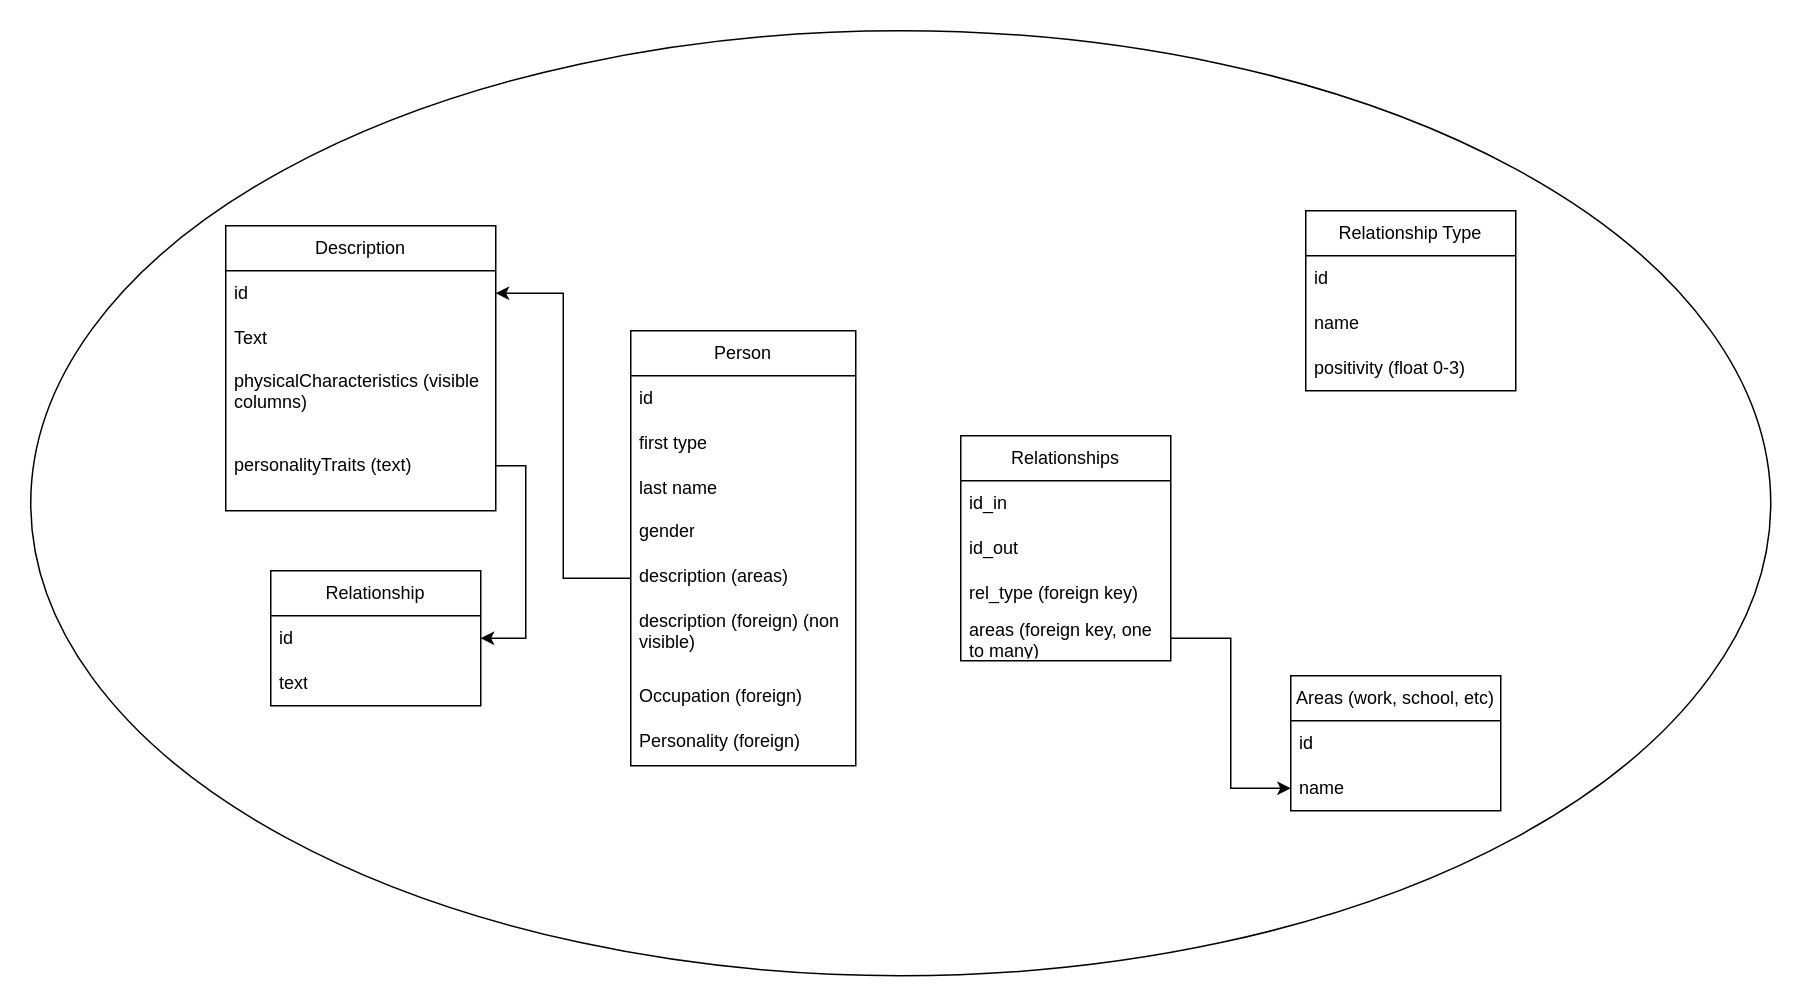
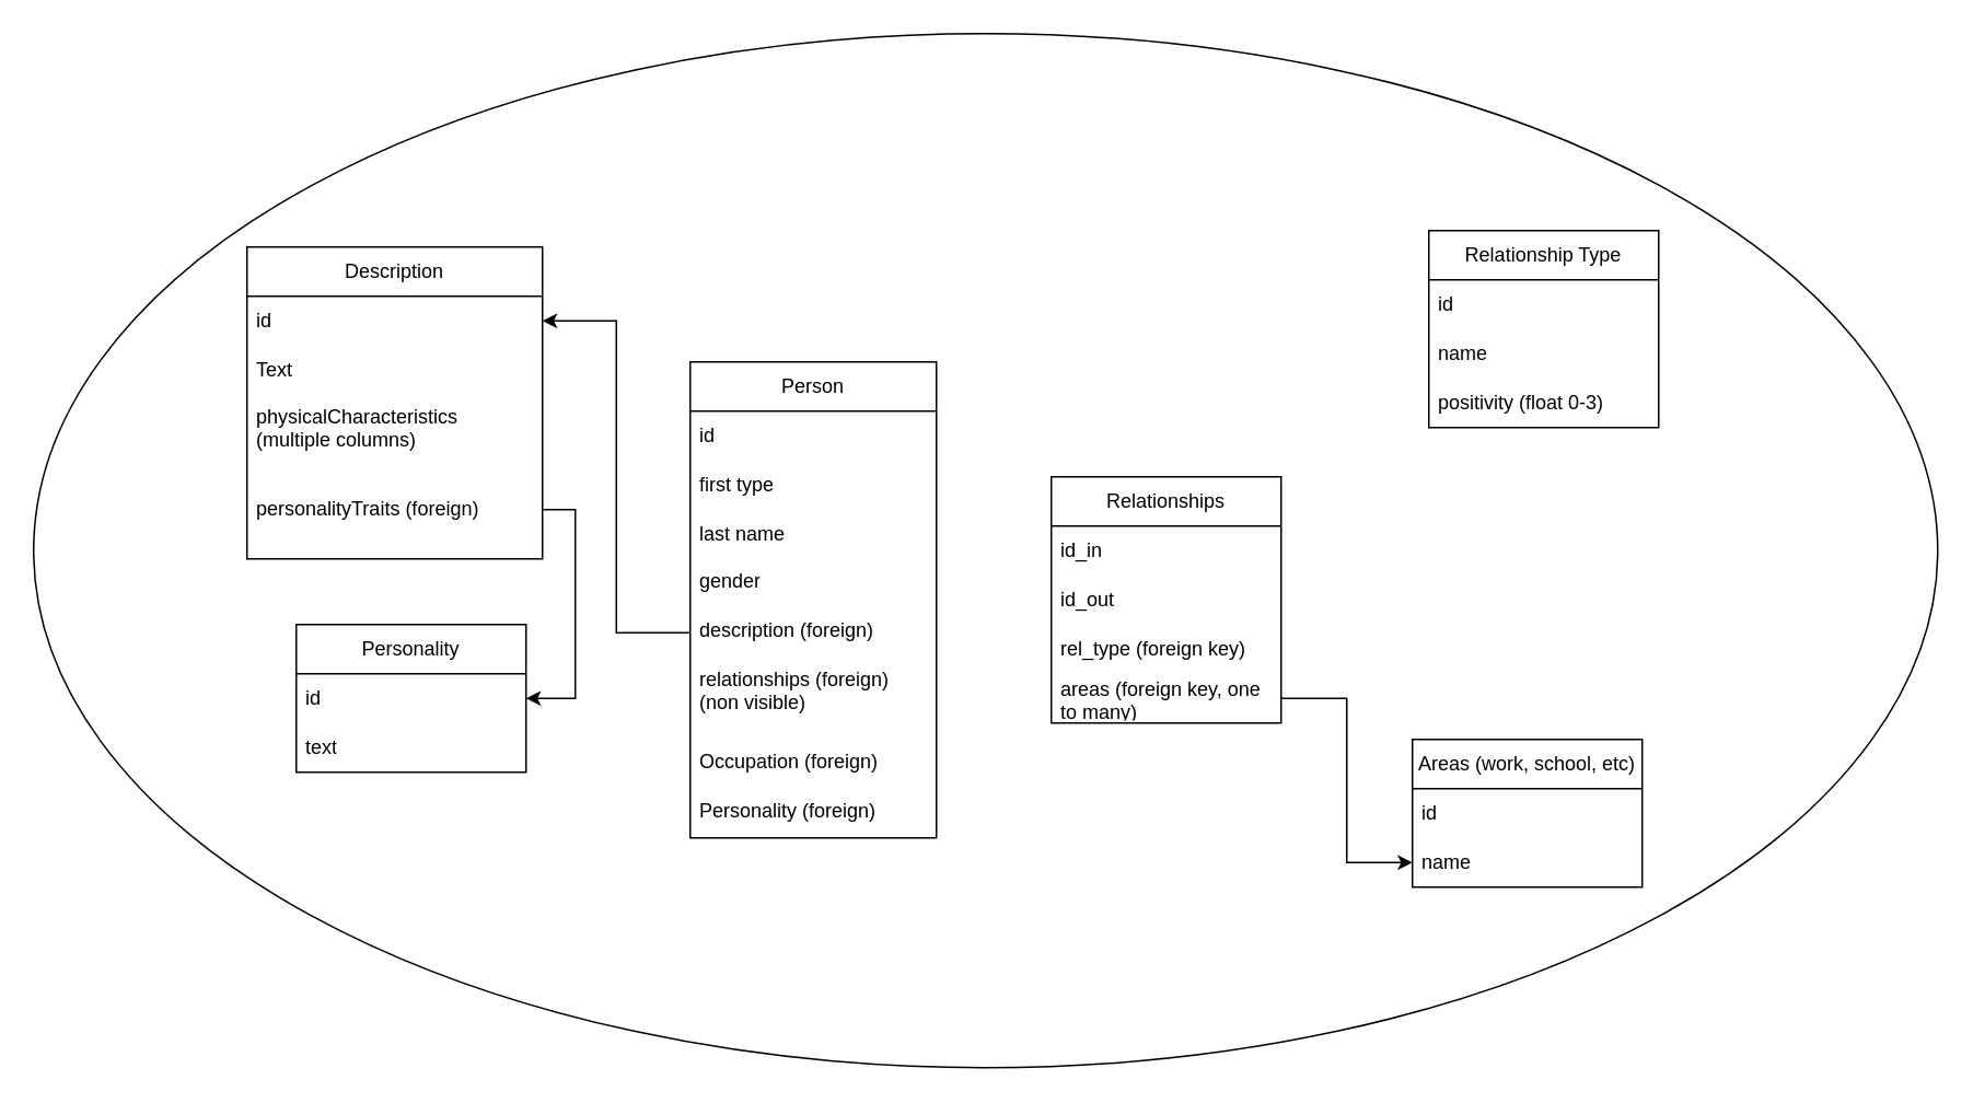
  <mxCell id="0" />
  <mxCell id="1" parent="0" />
  <mxCell id="2" value="" style="ellipse;whiteSpace=wrap;html=1;" vertex="1" parent="1"><mxGeometry x="20" y="20" width="1160" height="630" as="geometry" /></mxCell>
  <mxCell id="3" value="Person" style="swimlane;fontStyle=0;childLayout=stackLayout;horizontal=1;startSize=30;horizontalStack=0;resizeParent=1;resizeParentMax=0;resizeLast=0;collapsible=1;marginBottom=0;whiteSpace=wrap;html=1;" vertex="1" parent="1"><mxGeometry x="420" y="220" width="150" height="290" as="geometry" /></mxCell>
  <mxCell id="4" value="id" style="text;strokeColor=none;fillColor=none;align=left;verticalAlign=middle;spacingLeft=4;spacingRight=4;overflow=hidden;points=[[0,0.5],[1,0.5]];portConstraint=eastwest;rotatable=0;whiteSpace=wrap;html=1;" vertex="1" parent="3"><mxGeometry y="30" width="150" height="30" as="geometry" /></mxCell>
  <mxCell id="5" value="first type" style="text;strokeColor=none;fillColor=none;align=left;verticalAlign=middle;spacingLeft=4;spacingRight=4;overflow=hidden;points=[[0,0.5],[1,0.5]];portConstraint=eastwest;rotatable=0;whiteSpace=wrap;html=1;" vertex="1" parent="3"><mxGeometry y="60" width="150" height="30" as="geometry" /></mxCell>
  <mxCell id="6" value="last name" style="text;strokeColor=none;fillColor=none;align=left;verticalAlign=middle;spacingLeft=4;spacingRight=4;overflow=hidden;points=[[0,0.5],[1,0.5]];portConstraint=eastwest;rotatable=0;whiteSpace=wrap;html=1;" vertex="1" parent="3"><mxGeometry y="90" width="150" height="30" as="geometry" /></mxCell>
  <mxCell id="7" value="gender" style="text;strokeColor=none;fillColor=none;spacingLeft=4;spacingRight=4;overflow=hidden;rotatable=0;points=[[0,0.5],[1,0.5]];portConstraint=eastwest;fontSize=12;whiteSpace=wrap;html=1;" vertex="1" parent="3"><mxGeometry y="120" width="150" height="30" as="geometry" /></mxCell>
- <mxCell id="8" value="description (areas)" style="text;strokeColor=none;fillColor=none;spacingLeft=4;spacingRight=4;overflow=hidden;rotatable=0;points=[[0,0.5],[1,0.5]];portConstraint=eastwest;fontSize=12;whiteSpace=wrap;html=1;" vertex="1" parent="3"><mxGeometry y="150" width="150" height="30" as="geometry" /></mxCell>
- <mxCell id="9" value="description (foreign) (non visible)" style="text;strokeColor=none;fillColor=none;spacingLeft=4;spacingRight=4;overflow=hidden;rotatable=0;points=[[0,0.5],[1,0.5]];portConstraint=eastwest;fontSize=12;whiteSpace=wrap;html=1;" vertex="1" parent="3"><mxGeometry y="180" width="150" height="50" as="geometry" /></mxCell>
+ <mxCell id="8" value="description (foreign)" style="text;strokeColor=none;fillColor=none;spacingLeft=4;spacingRight=4;overflow=hidden;rotatable=0;points=[[0,0.5],[1,0.5]];portConstraint=eastwest;fontSize=12;whiteSpace=wrap;html=1;" vertex="1" parent="3"><mxGeometry y="150" width="150" height="30" as="geometry" /></mxCell>
+ <mxCell id="9" value="relationships (foreign) (non visible)" style="text;strokeColor=none;fillColor=none;spacingLeft=4;spacingRight=4;overflow=hidden;rotatable=0;points=[[0,0.5],[1,0.5]];portConstraint=eastwest;fontSize=12;whiteSpace=wrap;html=1;" vertex="1" parent="3"><mxGeometry y="180" width="150" height="50" as="geometry" /></mxCell>
  <mxCell id="10" value="Occupation (foreign)" style="text;strokeColor=none;fillColor=none;spacingLeft=4;spacingRight=4;overflow=hidden;rotatable=0;points=[[0,0.5],[1,0.5]];portConstraint=eastwest;fontSize=12;whiteSpace=wrap;html=1;" vertex="1" parent="3"><mxGeometry y="230" width="150" height="30" as="geometry" /></mxCell>
  <mxCell id="11" value="Personality (foreign)" style="text;strokeColor=none;fillColor=none;spacingLeft=4;spacingRight=4;overflow=hidden;rotatable=0;points=[[0,0.5],[1,0.5]];portConstraint=eastwest;fontSize=12;whiteSpace=wrap;html=1;" vertex="1" parent="3"><mxGeometry y="260" width="150" height="30" as="geometry" /></mxCell>
  <mxCell id="12" value="Relationships" style="swimlane;fontStyle=0;childLayout=stackLayout;horizontal=1;startSize=30;horizontalStack=0;resizeParent=1;resizeParentMax=0;resizeLast=0;collapsible=1;marginBottom=0;whiteSpace=wrap;html=1;" vertex="1" parent="1"><mxGeometry x="640" y="290" width="140" height="150" as="geometry" /></mxCell>
  <mxCell id="13" value="id_in" style="text;strokeColor=none;fillColor=none;align=left;verticalAlign=middle;spacingLeft=4;spacingRight=4;overflow=hidden;points=[[0,0.5],[1,0.5]];portConstraint=eastwest;rotatable=0;whiteSpace=wrap;html=1;" vertex="1" parent="12"><mxGeometry y="30" width="140" height="30" as="geometry" /></mxCell>
  <mxCell id="14" value="id_out" style="text;strokeColor=none;fillColor=none;align=left;verticalAlign=middle;spacingLeft=4;spacingRight=4;overflow=hidden;points=[[0,0.5],[1,0.5]];portConstraint=eastwest;rotatable=0;whiteSpace=wrap;html=1;" vertex="1" parent="12"><mxGeometry y="60" width="140" height="30" as="geometry" /></mxCell>
  <mxCell id="15" value="rel_type (foreign key)" style="text;strokeColor=none;fillColor=none;align=left;verticalAlign=middle;spacingLeft=4;spacingRight=4;overflow=hidden;points=[[0,0.5],[1,0.5]];portConstraint=eastwest;rotatable=0;whiteSpace=wrap;html=1;" vertex="1" parent="12"><mxGeometry y="90" width="140" height="30" as="geometry" /></mxCell>
  <mxCell id="16" value="areas (foreign key, one to many)" style="text;strokeColor=none;fillColor=none;align=left;verticalAlign=middle;spacingLeft=4;spacingRight=4;overflow=hidden;points=[[0,0.5],[1,0.5]];portConstraint=eastwest;rotatable=0;whiteSpace=wrap;html=1;" vertex="1" parent="12"><mxGeometry y="120" width="140" height="30" as="geometry" /></mxCell>
  <mxCell id="17" value="Relationship Type" style="swimlane;fontStyle=0;childLayout=stackLayout;horizontal=1;startSize=30;horizontalStack=0;resizeParent=1;resizeParentMax=0;resizeLast=0;collapsible=1;marginBottom=0;whiteSpace=wrap;html=1;" vertex="1" parent="1"><mxGeometry x="870" y="140" width="140" height="120" as="geometry" /></mxCell>
  <mxCell id="18" value="id" style="text;strokeColor=none;fillColor=none;align=left;verticalAlign=middle;spacingLeft=4;spacingRight=4;overflow=hidden;points=[[0,0.5],[1,0.5]];portConstraint=eastwest;rotatable=0;whiteSpace=wrap;html=1;" vertex="1" parent="17"><mxGeometry y="30" width="140" height="30" as="geometry" /></mxCell>
  <mxCell id="19" value="name" style="text;strokeColor=none;fillColor=none;align=left;verticalAlign=middle;spacingLeft=4;spacingRight=4;overflow=hidden;points=[[0,0.5],[1,0.5]];portConstraint=eastwest;rotatable=0;whiteSpace=wrap;html=1;" vertex="1" parent="17"><mxGeometry y="60" width="140" height="30" as="geometry" /></mxCell>
  <mxCell id="20" value="positivity (float 0-3)" style="text;strokeColor=none;fillColor=none;align=left;verticalAlign=middle;spacingLeft=4;spacingRight=4;overflow=hidden;points=[[0,0.5],[1,0.5]];portConstraint=eastwest;rotatable=0;whiteSpace=wrap;html=1;" vertex="1" parent="17"><mxGeometry y="90" width="140" height="30" as="geometry" /></mxCell>
  <mxCell id="21" value="Description" style="swimlane;fontStyle=0;childLayout=stackLayout;horizontal=1;startSize=30;horizontalStack=0;resizeParent=1;resizeParentMax=0;resizeLast=0;collapsible=1;marginBottom=0;whiteSpace=wrap;html=1;" vertex="1" parent="1"><mxGeometry x="150" y="150" width="180" height="190" as="geometry" /></mxCell>
  <mxCell id="22" value="id" style="text;strokeColor=none;fillColor=none;align=left;verticalAlign=middle;spacingLeft=4;spacingRight=4;overflow=hidden;points=[[0,0.5],[1,0.5]];portConstraint=eastwest;rotatable=0;whiteSpace=wrap;html=1;" vertex="1" parent="21"><mxGeometry y="30" width="180" height="30" as="geometry" /></mxCell>
  <mxCell id="23" value="Text" style="text;strokeColor=none;fillColor=none;align=left;verticalAlign=middle;spacingLeft=4;spacingRight=4;overflow=hidden;points=[[0,0.5],[1,0.5]];portConstraint=eastwest;rotatable=0;whiteSpace=wrap;html=1;" vertex="1" parent="21"><mxGeometry y="60" width="180" height="30" as="geometry" /></mxCell>
- <mxCell id="24" value="physicalCharacteristics (visible columns)" style="text;strokeColor=none;fillColor=none;spacingLeft=4;spacingRight=4;overflow=hidden;rotatable=0;points=[[0,0.5],[1,0.5]];portConstraint=eastwest;fontSize=12;whiteSpace=wrap;html=1;" vertex="1" parent="21"><mxGeometry y="90" width="180" height="40" as="geometry" /></mxCell>
- <mxCell id="25" value="personalityTraits (text)" style="text;strokeColor=none;fillColor=none;align=left;verticalAlign=middle;spacingLeft=4;spacingRight=4;overflow=hidden;points=[[0,0.5],[1,0.5]];portConstraint=eastwest;rotatable=0;whiteSpace=wrap;html=1;" vertex="1" parent="21"><mxGeometry y="130" width="180" height="60" as="geometry" /></mxCell>
- <mxCell id="26" value="Relationship" style="swimlane;fontStyle=0;childLayout=stackLayout;horizontal=1;startSize=30;horizontalStack=0;resizeParent=1;resizeParentMax=0;resizeLast=0;collapsible=1;marginBottom=0;whiteSpace=wrap;html=1;" vertex="1" parent="1"><mxGeometry x="180" y="380" width="140" height="90" as="geometry" /></mxCell>
+ <mxCell id="24" value="physicalCharacteristics (multiple columns)" style="text;strokeColor=none;fillColor=none;spacingLeft=4;spacingRight=4;overflow=hidden;rotatable=0;points=[[0,0.5],[1,0.5]];portConstraint=eastwest;fontSize=12;whiteSpace=wrap;html=1;" vertex="1" parent="21"><mxGeometry y="90" width="180" height="40" as="geometry" /></mxCell>
+ <mxCell id="25" value="personalityTraits (foreign)" style="text;strokeColor=none;fillColor=none;align=left;verticalAlign=middle;spacingLeft=4;spacingRight=4;overflow=hidden;points=[[0,0.5],[1,0.5]];portConstraint=eastwest;rotatable=0;whiteSpace=wrap;html=1;" vertex="1" parent="21"><mxGeometry y="130" width="180" height="60" as="geometry" /></mxCell>
+ <mxCell id="26" value="Personality" style="swimlane;fontStyle=0;childLayout=stackLayout;horizontal=1;startSize=30;horizontalStack=0;resizeParent=1;resizeParentMax=0;resizeLast=0;collapsible=1;marginBottom=0;whiteSpace=wrap;html=1;" vertex="1" parent="1"><mxGeometry x="180" y="380" width="140" height="90" as="geometry" /></mxCell>
  <mxCell id="27" value="id" style="text;strokeColor=none;fillColor=none;align=left;verticalAlign=middle;spacingLeft=4;spacingRight=4;overflow=hidden;points=[[0,0.5],[1,0.5]];portConstraint=eastwest;rotatable=0;whiteSpace=wrap;html=1;" vertex="1" parent="26"><mxGeometry y="30" width="140" height="30" as="geometry" /></mxCell>
  <mxCell id="28" value="text" style="text;strokeColor=none;fillColor=none;align=left;verticalAlign=middle;spacingLeft=4;spacingRight=4;overflow=hidden;points=[[0,0.5],[1,0.5]];portConstraint=eastwest;rotatable=0;whiteSpace=wrap;html=1;" vertex="1" parent="26"><mxGeometry y="60" width="140" height="30" as="geometry" /></mxCell>
  <mxCell id="29" value="Areas (work, school, etc)" style="swimlane;fontStyle=0;childLayout=stackLayout;horizontal=1;startSize=30;horizontalStack=0;resizeParent=1;resizeParentMax=0;resizeLast=0;collapsible=1;marginBottom=0;whiteSpace=wrap;html=1;" vertex="1" parent="1"><mxGeometry x="860" y="450" width="140" height="90" as="geometry" /></mxCell>
  <mxCell id="30" value="id" style="text;strokeColor=none;fillColor=none;align=left;verticalAlign=middle;spacingLeft=4;spacingRight=4;overflow=hidden;points=[[0,0.5],[1,0.5]];portConstraint=eastwest;rotatable=0;whiteSpace=wrap;html=1;" vertex="1" parent="29"><mxGeometry y="30" width="140" height="30" as="geometry" /></mxCell>
  <mxCell id="31" value="name" style="text;strokeColor=none;fillColor=none;align=left;verticalAlign=middle;spacingLeft=4;spacingRight=4;overflow=hidden;points=[[0,0.5],[1,0.5]];portConstraint=eastwest;rotatable=0;whiteSpace=wrap;html=1;" vertex="1" parent="29"><mxGeometry y="60" width="140" height="30" as="geometry" /></mxCell>
  <mxCell id="32" style="edgeStyle=orthogonalEdgeStyle;rounded=0;orthogonalLoop=1;jettySize=auto;html=1;exitX=1;exitY=0.5;exitDx=0;exitDy=0;" edge="1" parent="1" source="16" target="31"><mxGeometry relative="1" as="geometry" /></mxCell>
  <mxCell id="33" style="edgeStyle=orthogonalEdgeStyle;rounded=0;orthogonalLoop=1;jettySize=auto;html=1;exitX=0;exitY=0.5;exitDx=0;exitDy=0;entryX=1;entryY=0.5;entryDx=0;entryDy=0;" edge="1" parent="1" source="8" target="22"><mxGeometry relative="1" as="geometry" /></mxCell>
  <mxCell id="34" style="edgeStyle=orthogonalEdgeStyle;rounded=0;orthogonalLoop=1;jettySize=auto;html=1;exitX=1;exitY=0.5;exitDx=0;exitDy=0;entryX=1;entryY=0.5;entryDx=0;entryDy=0;" edge="1" parent="1" source="25" target="27"><mxGeometry relative="1" as="geometry" /></mxCell>
